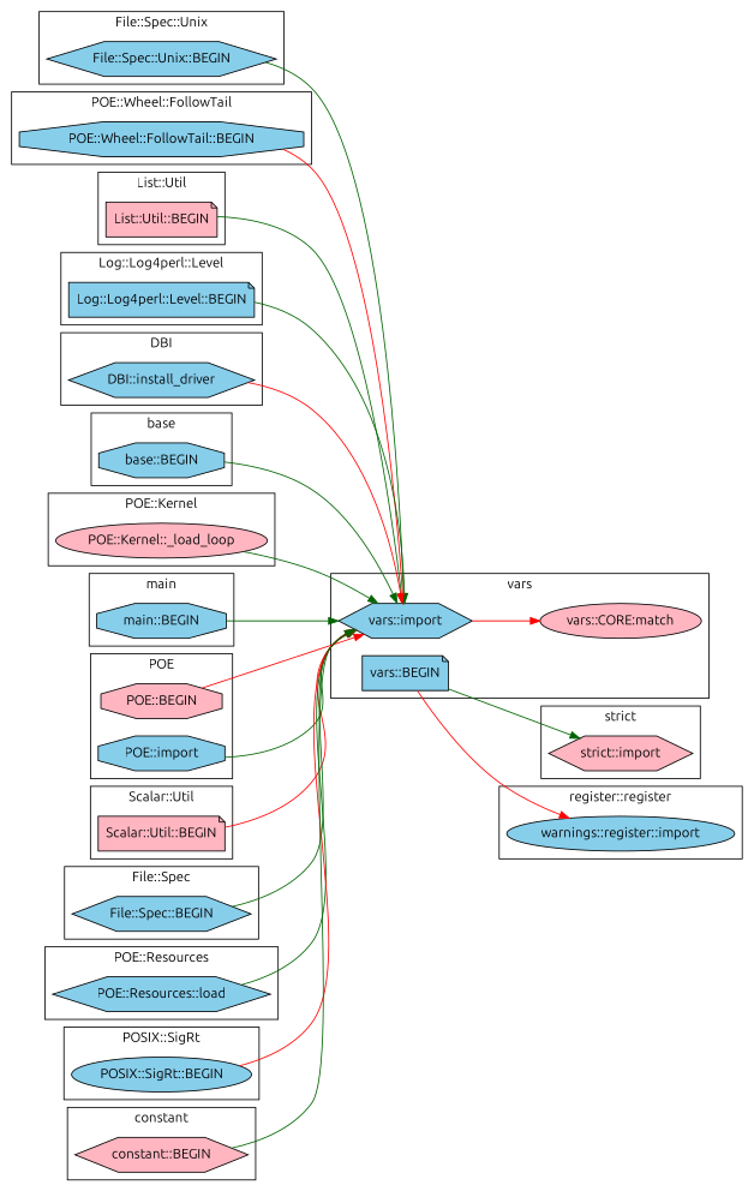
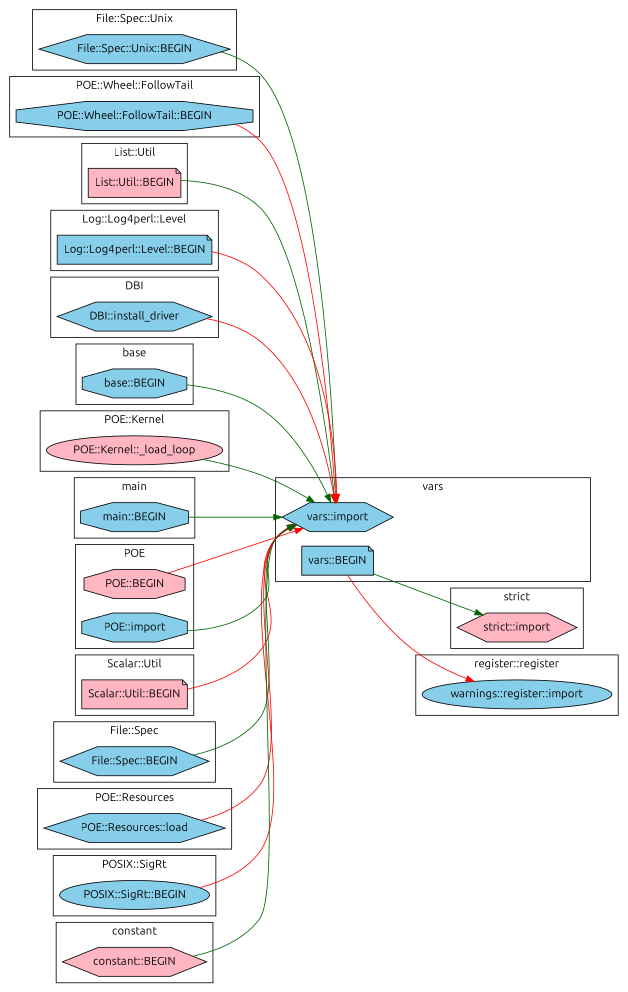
  digraph {
    fontname=Ubuntu
    rankdir=LR
    node [fillcolor=skyblue fontname=Ubuntu shape=hexagon style=filled]
    edge [color=darkgreen fontname=Ubuntu]
    "File::Spec::Unix::BEGIN"
    "POE::Wheel::FollowTail::BEGIN" [shape=octagon]
    "List::Util::BEGIN" [fillcolor=lightpink shape=note]
    "Log::Log4perl::Level::BEGIN" [shape=note]
    "DBI::install_driver"
    "base::BEGIN" [shape=octagon]
    "POE::Kernel::_load_loop" [fillcolor=lightpink shape=ellipse]
    "vars::import"
    "vars::BEGIN" [shape=note]
-   "vars::CORE:match" [fillcolor=lightpink shape=ellipse]
    "main::BEGIN" [shape=octagon]
    "strict::import" [fillcolor=lightpink]
    "POE::BEGIN" [fillcolor=lightpink shape=octagon]
    "POE::import" [shape=octagon]
    "Scalar::Util::BEGIN" [fillcolor=lightpink shape=note]
    "File::Spec::BEGIN"
    "POE::Resources::load"
    "POSIX::SigRt::BEGIN" [shape=ellipse]
    "constant::BEGIN" [fillcolor=lightpink]
    "warnings::register::import" [shape=ellipse]
    subgraph cluster_1 {
      label="File::Spec::Unix"
      "File::Spec::Unix::BEGIN"
    }
    subgraph cluster_2 {
      label="POE::Wheel::FollowTail"
      "POE::Wheel::FollowTail::BEGIN"
    }
    subgraph cluster_3 {
      label="List::Util"
      "List::Util::BEGIN"
    }
    subgraph cluster_4 {
      label="Log::Log4perl::Level"
      "Log::Log4perl::Level::BEGIN"
    }
    subgraph cluster_5 {
      label=DBI
      "DBI::install_driver"
    }
    subgraph cluster_6 {
      label=base
      "base::BEGIN"
    }
    subgraph cluster_7 {
      label="POE::Kernel"
      "POE::Kernel::_load_loop"
    }
    subgraph cluster_8 {
      label=vars
      "vars::import"
      "vars::BEGIN"
-     "vars::CORE:match"
    }
    subgraph cluster_9 {
      label=main
      "main::BEGIN"
    }
    subgraph cluster_10 {
      label="strict"
      "strict::import"
    }
    subgraph cluster_11 {
      label=POE
      "POE::BEGIN"
      "POE::import"
    }
    subgraph cluster_12 {
      label="Scalar::Util"
      "Scalar::Util::BEGIN"
    }
    subgraph cluster_13 {
      label="File::Spec"
      "File::Spec::BEGIN"
    }
    subgraph cluster_14 {
      label="POE::Resources"
      "POE::Resources::load"
    }
    subgraph cluster_15 {
      label="POSIX::SigRt"
      "POSIX::SigRt::BEGIN"
    }
    subgraph cluster_16 {
      label=constant
      "constant::BEGIN"
    }
    subgraph cluster_17 {
      label="register::register"
      "warnings::register::import"
    }
    "File::Spec::Unix::BEGIN" -> "vars::import"
    "POE::Wheel::FollowTail::BEGIN" -> "vars::import" [color=red]
    "List::Util::BEGIN" -> "vars::import"
-   "Log::Log4perl::Level::BEGIN" -> "vars::import"
+   "Log::Log4perl::Level::BEGIN" -> "vars::import" [color=red]
    "DBI::install_driver" -> "vars::import" [color=red]
    "base::BEGIN" -> "vars::import"
    "POE::Kernel::_load_loop" -> "vars::import"
-   "vars::import" -> "vars::CORE:match" [color=red]
    "vars::BEGIN" -> "strict::import"
    "vars::BEGIN" -> "warnings::register::import" [color=red]
    "main::BEGIN" -> "vars::import"
    "POE::BEGIN" -> "vars::import" [color=red]
    "POE::import" -> "vars::import"
    "Scalar::Util::BEGIN" -> "vars::import" [color=red]
    "File::Spec::BEGIN" -> "vars::import"
-   "POE::Resources::load" -> "vars::import"
+   "POE::Resources::load" -> "vars::import" [color=red]
    "POSIX::SigRt::BEGIN" -> "vars::import" [color=red]
    "constant::BEGIN" -> "vars::import"
  }
